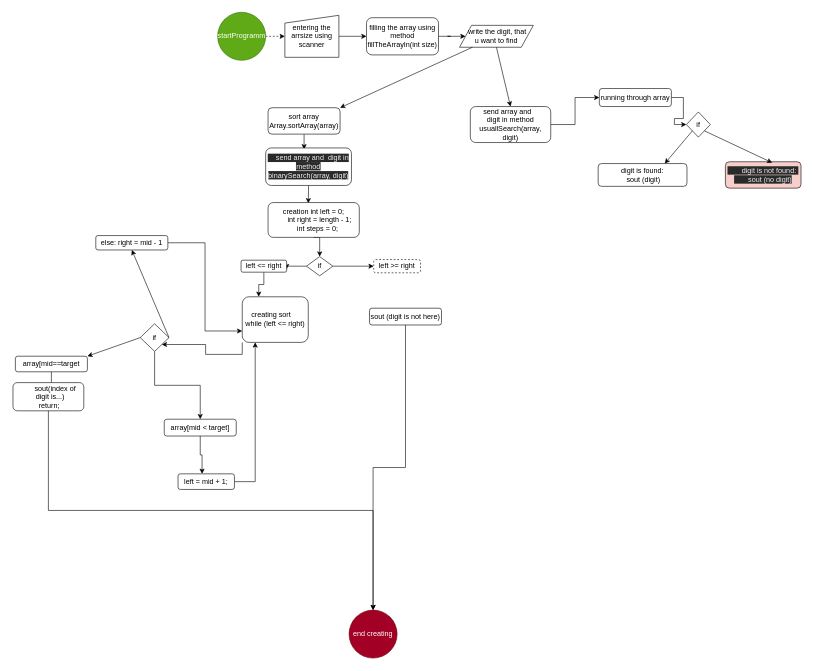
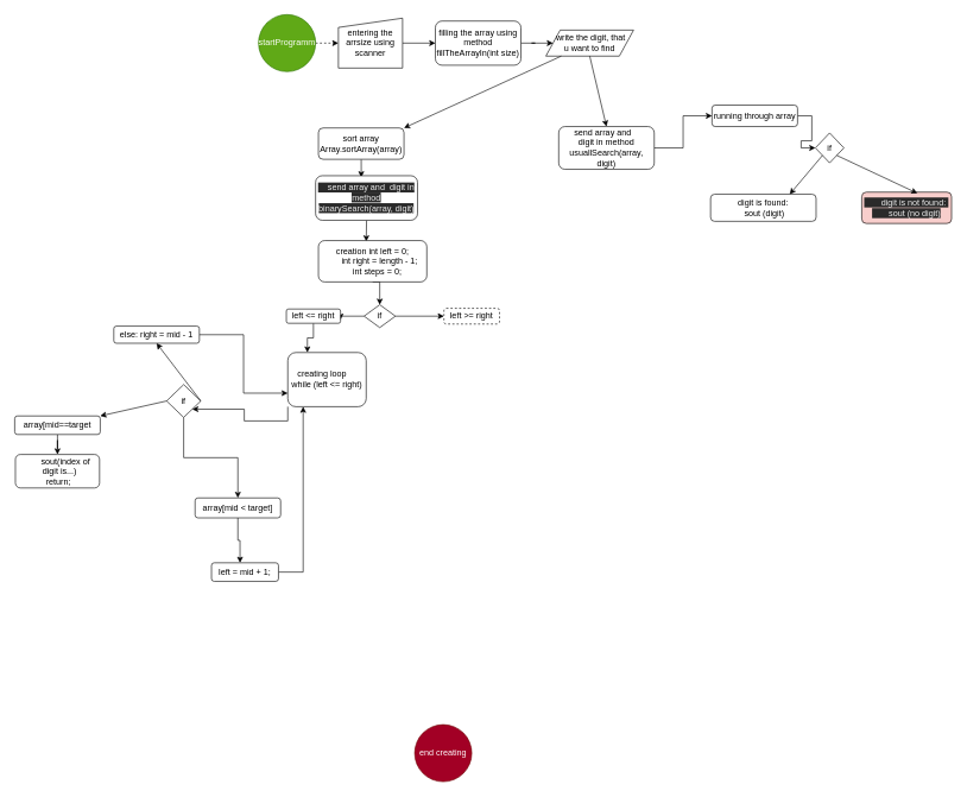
  <mxCell id="0" />
  <mxCell id="1" parent="0" />
  <mxCell id="2" style="edgeStyle=orthogonalEdgeStyle;rounded=0;orthogonalLoop=1;jettySize=auto;html=1;exitX=1;exitY=0.5;exitDx=0;exitDy=0;entryX=0;entryY=0.5;entryDx=0;entryDy=0;dashed=1;" parent="1" source="3" target="5" edge="1"><mxGeometry relative="1" as="geometry" /></mxCell>
  <mxCell id="3" value="startProgramm" style="ellipse;whiteSpace=wrap;html=1;aspect=fixed;fillColor=#60a917;fontColor=#ffffff;strokeColor=#2D7600;" parent="1" vertex="1"><mxGeometry x="362" y="20" width="80" height="80" as="geometry" /></mxCell>
  <mxCell id="4" style="edgeStyle=orthogonalEdgeStyle;rounded=0;orthogonalLoop=1;jettySize=auto;html=1;exitX=1;exitY=0.5;exitDx=0;exitDy=0;entryX=0;entryY=0.5;entryDx=0;entryDy=0;" parent="1" source="5" target="7" edge="1"><mxGeometry relative="1" as="geometry" /></mxCell>
  <mxCell id="5" value="entering the arrsize using scanner" style="shape=manualInput;whiteSpace=wrap;html=1;size=13;" parent="1" vertex="1"><mxGeometry x="474" y="25" width="90" height="70" as="geometry" /></mxCell>
  <mxCell id="6" style="edgeStyle=orthogonalEdgeStyle;rounded=0;orthogonalLoop=1;jettySize=auto;html=1;exitX=1;exitY=0.5;exitDx=0;exitDy=0;entryX=0;entryY=0.5;entryDx=0;entryDy=0;" edge="1" parent="1" source="7" target="9"><mxGeometry relative="1" as="geometry" /></mxCell>
  <mxCell id="7" value="filling the array using method fillTheArrayIn(int size)" style="rounded=1;whiteSpace=wrap;html=1;" parent="1" vertex="1"><mxGeometry x="610" y="29" width="120" height="62" as="geometry" /></mxCell>
  <mxCell id="8" value="end creating" style="ellipse;whiteSpace=wrap;html=1;aspect=fixed;fillColor=#a20025;fontColor=#ffffff;strokeColor=#6F0000;" parent="1" vertex="1"><mxGeometry x="581" y="1016" width="80" height="80" as="geometry" /></mxCell>
  <mxCell id="9" value="&amp;nbsp; &amp;nbsp; write the digit, that&amp;nbsp; &amp;nbsp; u want to find" style="shape=parallelogram;perimeter=parallelogramPerimeter;whiteSpace=wrap;html=1;fixedSize=1;" parent="1" vertex="1"><mxGeometry x="765" y="41.75" width="123" height="36.5" as="geometry" /></mxCell>
  <mxCell id="10" style="edgeStyle=orthogonalEdgeStyle;rounded=0;orthogonalLoop=1;jettySize=auto;html=1;exitX=1;exitY=0.5;exitDx=0;exitDy=0;entryX=0;entryY=0.5;entryDx=0;entryDy=0;" edge="1" parent="1" source="11" target="14"><mxGeometry relative="1" as="geometry" /></mxCell>
  <mxCell id="11" value="&amp;nbsp; &amp;nbsp; send array and&amp;nbsp; &amp;nbsp; &amp;nbsp; &amp;nbsp; digit in method usuallSearch(array, digit)" style="rounded=1;whiteSpace=wrap;html=1;" vertex="1" parent="1"><mxGeometry x="783" y="177" width="134" height="60" as="geometry" /></mxCell>
  <mxCell id="12" value="" style="endArrow=classic;html=1;rounded=0;exitX=0.5;exitY=1;exitDx=0;exitDy=0;entryX=0.5;entryY=0;entryDx=0;entryDy=0;" edge="1" parent="1" source="9" target="11"><mxGeometry width="50" height="50" relative="1" as="geometry"><mxPoint x="685" y="190" as="sourcePoint" /><mxPoint x="503" y="106" as="targetPoint" /></mxGeometry></mxCell>
  <mxCell id="13" style="edgeStyle=orthogonalEdgeStyle;rounded=0;orthogonalLoop=1;jettySize=auto;html=1;exitX=1;exitY=0.5;exitDx=0;exitDy=0;entryX=0;entryY=0.5;entryDx=0;entryDy=0;" edge="1" parent="1" source="14" target="15"><mxGeometry relative="1" as="geometry" /></mxCell>
  <mxCell id="14" value="running through array" style="rounded=1;whiteSpace=wrap;html=1;" vertex="1" parent="1"><mxGeometry x="998" y="147" width="120" height="30" as="geometry" /></mxCell>
  <mxCell id="15" value="if" style="rhombus;whiteSpace=wrap;html=1;" vertex="1" parent="1"><mxGeometry x="1143" y="186" width="40" height="42" as="geometry" /></mxCell>
  <mxCell id="16" value="&amp;nbsp; &amp;nbsp; &amp;nbsp; &amp;nbsp;digit is found:&amp;nbsp; &amp;nbsp; &amp;nbsp; &amp;nbsp; &amp;nbsp;sout (digit)" style="rounded=1;whiteSpace=wrap;html=1;" vertex="1" parent="1"><mxGeometry x="996" y="272" width="148" height="38" as="geometry" /></mxCell>
  <mxCell id="17" value="&#10;&lt;br style=&quot;color: rgb(240, 240, 240); font-family: Helvetica; font-size: 12px; font-style: normal; font-variant-ligatures: normal; font-variant-caps: normal; font-weight: 400; letter-spacing: normal; orphans: 2; text-align: center; text-indent: 0px; text-transform: none; widows: 2; word-spacing: 0px; -webkit-text-stroke-width: 0px; background-color: rgb(42, 42, 42); text-decoration-thickness: initial; text-decoration-style: initial; text-decoration-color: initial;&quot;&gt;&lt;span style=&quot;color: rgb(240, 240, 240); font-family: Helvetica; font-size: 12px; font-style: normal; font-variant-ligatures: normal; font-variant-caps: normal; font-weight: 400; letter-spacing: normal; orphans: 2; text-align: center; text-indent: 0px; text-transform: none; widows: 2; word-spacing: 0px; -webkit-text-stroke-width: 0px; text-decoration-thickness: initial; text-decoration-style: initial; text-decoration-color: initial; background-color: rgb(42, 42, 42); float: none; display: inline !important;&quot;&gt;&amp;nbsp; &amp;nbsp; &amp;nbsp; &amp;nbsp;digit is not found:&amp;nbsp; &amp;nbsp; &amp;nbsp; &amp;nbsp; &amp;nbsp;sout (no digit)&lt;/span&gt;&#10;&#10;" style="rounded=1;whiteSpace=wrap;html=1;fillColor=#f8cecc;" vertex="1" parent="1"><mxGeometry x="1208" y="269" width="126" height="44" as="geometry" /></mxCell>
  <mxCell id="18" value="" style="endArrow=classic;html=1;rounded=0;exitX=1;exitY=1;exitDx=0;exitDy=0;entryX=0.619;entryY=0.036;entryDx=0;entryDy=0;entryPerimeter=0;" edge="1" parent="1" source="15" target="17"><mxGeometry width="50" height="50" relative="1" as="geometry"><mxPoint x="1259" y="201" as="sourcePoint" /><mxPoint x="1309" y="151" as="targetPoint" /></mxGeometry></mxCell>
  <mxCell id="19" value="" style="endArrow=classic;html=1;rounded=0;entryX=0.75;entryY=0;entryDx=0;entryDy=0;exitX=0;exitY=1;exitDx=0;exitDy=0;" edge="1" parent="1" source="15" target="16"><mxGeometry width="50" height="50" relative="1" as="geometry"><mxPoint x="1040" y="252" as="sourcePoint" /><mxPoint x="1084" y="230" as="targetPoint" /></mxGeometry></mxCell>
  <mxCell id="20" style="edgeStyle=orthogonalEdgeStyle;rounded=0;orthogonalLoop=1;jettySize=auto;html=1;exitX=0.5;exitY=1;exitDx=0;exitDy=0;entryX=0.448;entryY=0.037;entryDx=0;entryDy=0;entryPerimeter=0;" edge="1" parent="1" source="21" target="24"><mxGeometry relative="1" as="geometry" /></mxCell>
  <mxCell id="21" value="sort array Array.sortArray(array)" style="rounded=1;whiteSpace=wrap;html=1;" vertex="1" parent="1"><mxGeometry x="446" y="179" width="120" height="44" as="geometry" /></mxCell>
  <mxCell id="22" value="" style="endArrow=classic;html=1;rounded=0;entryX=1;entryY=0;entryDx=0;entryDy=0;" edge="1" parent="1" source="9" target="21"><mxGeometry width="50" height="50" relative="1" as="geometry"><mxPoint x="651" y="243" as="sourcePoint" /><mxPoint x="701" y="193" as="targetPoint" /></mxGeometry></mxCell>
  <mxCell id="23" style="edgeStyle=orthogonalEdgeStyle;rounded=0;orthogonalLoop=1;jettySize=auto;html=1;exitX=0.5;exitY=1;exitDx=0;exitDy=0;entryX=0.441;entryY=0.021;entryDx=0;entryDy=0;entryPerimeter=0;" edge="1" parent="1" source="24" target="26"><mxGeometry relative="1" as="geometry" /></mxCell>
  <mxCell id="24" value="&#10;&lt;br style=&quot;color: rgb(240, 240, 240); font-family: Helvetica; font-size: 12px; font-style: normal; font-variant-ligatures: normal; font-variant-caps: normal; font-weight: 400; letter-spacing: normal; orphans: 2; text-align: center; text-indent: 0px; text-transform: none; widows: 2; word-spacing: 0px; -webkit-text-stroke-width: 0px; background-color: rgb(42, 42, 42); text-decoration-thickness: initial; text-decoration-style: initial; text-decoration-color: initial;&quot;&gt;&lt;span style=&quot;color: rgb(240, 240, 240); font-family: Helvetica; font-size: 12px; font-style: normal; font-variant-ligatures: normal; font-variant-caps: normal; font-weight: 400; letter-spacing: normal; orphans: 2; text-align: center; text-indent: 0px; text-transform: none; widows: 2; word-spacing: 0px; -webkit-text-stroke-width: 0px; text-decoration-thickness: initial; text-decoration-style: initial; text-decoration-color: initial; background-color: rgb(42, 42, 42); float: none; display: inline !important;&quot;&gt;&amp;nbsp; &amp;nbsp; send array and&amp;nbsp; digit in method binarySearch(array, digit)&lt;/span&gt;&#10;&#10;" style="rounded=1;whiteSpace=wrap;html=1;" vertex="1" parent="1"><mxGeometry x="442" y="246" width="143" height="62.5" as="geometry" /></mxCell>
  <mxCell id="25" style="edgeStyle=orthogonalEdgeStyle;rounded=0;orthogonalLoop=1;jettySize=auto;html=1;exitX=0.5;exitY=1;exitDx=0;exitDy=0;entryX=0.5;entryY=0;entryDx=0;entryDy=0;" edge="1" parent="1" source="26" target="45"><mxGeometry relative="1" as="geometry" /></mxCell>
  <mxCell id="26" value="&amp;nbsp; &amp;nbsp; &amp;nbsp; &amp;nbsp;creation int left = 0;&amp;nbsp; &amp;nbsp; &amp;nbsp; &amp;nbsp; &amp;nbsp; &amp;nbsp; &amp;nbsp; &amp;nbsp; &amp;nbsp;int right = length - 1;&amp;nbsp; &amp;nbsp; &amp;nbsp; &amp;nbsp; int steps = 0;" style="rounded=1;whiteSpace=wrap;html=1;" vertex="1" parent="1"><mxGeometry x="446" y="337" width="152" height="58" as="geometry" /></mxCell>
  <mxCell id="27" style="edgeStyle=orthogonalEdgeStyle;rounded=0;orthogonalLoop=1;jettySize=auto;html=1;exitX=0;exitY=1;exitDx=0;exitDy=0;entryX=1;entryY=1;entryDx=0;entryDy=0;" edge="1" parent="1" source="28" target="30"><mxGeometry relative="1" as="geometry" /></mxCell>
- <mxCell id="28" value="&amp;nbsp; &amp;nbsp;creating sort&amp;nbsp; &amp;nbsp; &amp;nbsp; &amp;nbsp; while (left &amp;lt;= right)" style="rounded=1;whiteSpace=wrap;html=1;" vertex="1" parent="1"><mxGeometry x="403" y="494" width="110" height="76" as="geometry" /></mxCell>
+ <mxCell id="28" value="&amp;nbsp; &amp;nbsp;creating loop&amp;nbsp; &amp;nbsp; &amp;nbsp; &amp;nbsp; while (left &amp;lt;= right)" style="rounded=1;whiteSpace=wrap;html=1;" vertex="1" parent="1"><mxGeometry x="403" y="494" width="110" height="76" as="geometry" /></mxCell>
  <mxCell id="29" style="edgeStyle=orthogonalEdgeStyle;rounded=0;orthogonalLoop=1;jettySize=auto;html=1;exitX=0.5;exitY=1;exitDx=0;exitDy=0;entryX=0.5;entryY=0;entryDx=0;entryDy=0;" edge="1" parent="1" source="30" target="37"><mxGeometry relative="1" as="geometry" /></mxCell>
  <mxCell id="30" value="if" style="rhombus;whiteSpace=wrap;html=1;" vertex="1" parent="1"><mxGeometry x="233" y="539" width="48" height="46" as="geometry" /></mxCell>
  <mxCell id="31" style="edgeStyle=orthogonalEdgeStyle;rounded=0;orthogonalLoop=1;jettySize=auto;html=1;exitX=0.5;exitY=1;exitDx=0;exitDy=0;" edge="1" parent="1" source="32" target="35"><mxGeometry relative="1" as="geometry" /></mxCell>
- <mxCell id="32" value="array[mid==target" style="rounded=1;whiteSpace=wrap;html=1;" vertex="1" parent="1"><mxGeometry x="25" y="593" width="120" height="26" as="geometry" /></mxCell>
+ <mxCell id="32" value="array[mid==target" style="rounded=1;whiteSpace=wrap;html=1;" vertex="1" parent="1"><mxGeometry x="20" y="583" width="120" height="26" as="geometry" /></mxCell>
  <mxCell id="33" value="" style="endArrow=classic;html=1;rounded=0;entryX=1;entryY=0;entryDx=0;entryDy=0;exitX=0;exitY=0.5;exitDx=0;exitDy=0;" edge="1" parent="1" source="30" target="32"><mxGeometry width="50" height="50" relative="1" as="geometry"><mxPoint x="335" y="548" as="sourcePoint" /><mxPoint x="385" y="498" as="targetPoint" /></mxGeometry></mxCell>
- <mxCell id="34" style="edgeStyle=orthogonalEdgeStyle;rounded=0;orthogonalLoop=1;jettySize=auto;html=1;exitX=0.5;exitY=1;exitDx=0;exitDy=0;entryX=0.5;entryY=0;entryDx=0;entryDy=0;" edge="1" parent="1" source="35" target="8"><mxGeometry relative="1" as="geometry" /></mxCell>
  <mxCell id="35" value="&amp;nbsp; &amp;nbsp; &amp;nbsp; &amp;nbsp; &amp;nbsp; sout(index of&amp;nbsp; &amp;nbsp; &amp;nbsp; &amp;nbsp; &amp;nbsp; &amp;nbsp; &amp;nbsp; &amp;nbsp;digit is...)&amp;nbsp; &amp;nbsp; &amp;nbsp; &amp;nbsp; &amp;nbsp; &amp;nbsp;return;" style="rounded=1;whiteSpace=wrap;html=1;" vertex="1" parent="1"><mxGeometry x="21" y="637" width="118" height="47" as="geometry" /></mxCell>
  <mxCell id="36" style="edgeStyle=orthogonalEdgeStyle;rounded=0;orthogonalLoop=1;jettySize=auto;html=1;exitX=0.5;exitY=1;exitDx=0;exitDy=0;entryX=0.426;entryY=0;entryDx=0;entryDy=0;entryPerimeter=0;" edge="1" parent="1" source="37" target="39"><mxGeometry relative="1" as="geometry" /></mxCell>
  <mxCell id="37" value="array[mid &amp;lt; target]" style="rounded=1;whiteSpace=wrap;html=1;" vertex="1" parent="1"><mxGeometry x="273" y="698" width="120" height="28" as="geometry" /></mxCell>
  <mxCell id="38" style="edgeStyle=orthogonalEdgeStyle;rounded=0;orthogonalLoop=1;jettySize=auto;html=1;exitX=1;exitY=0.5;exitDx=0;exitDy=0;entryX=0.196;entryY=1;entryDx=0;entryDy=0;entryPerimeter=0;" edge="1" parent="1" source="39" target="28"><mxGeometry relative="1" as="geometry" /></mxCell>
  <mxCell id="39" value="left = mid + 1;" style="rounded=1;whiteSpace=wrap;html=1;" vertex="1" parent="1"><mxGeometry x="296" y="789" width="94" height="26" as="geometry" /></mxCell>
  <mxCell id="40" style="edgeStyle=orthogonalEdgeStyle;rounded=0;orthogonalLoop=1;jettySize=auto;html=1;exitX=1;exitY=0.5;exitDx=0;exitDy=0;entryX=0;entryY=0.75;entryDx=0;entryDy=0;" edge="1" parent="1" source="41" target="28"><mxGeometry relative="1" as="geometry" /></mxCell>
- <mxCell id="41" value="else: right = mid - 1" style="rounded=1;whiteSpace=wrap;html=1;" vertex="1" parent="1"><mxGeometry x="159" y="392" width="120" height="24" as="geometry" /></mxCell>
+ <mxCell id="41" value="else: right = mid - 1" style="rounded=1;whiteSpace=wrap;html=1;" vertex="1" parent="1"><mxGeometry x="159" y="457" width="120" height="24" as="geometry" /></mxCell>
  <mxCell id="42" value="" style="endArrow=classic;html=1;rounded=0;exitX=1;exitY=0.5;exitDx=0;exitDy=0;entryX=0.5;entryY=1;entryDx=0;entryDy=0;" edge="1" parent="1" source="30" target="41"><mxGeometry width="50" height="50" relative="1" as="geometry"><mxPoint x="589" y="378" as="sourcePoint" /><mxPoint x="639" y="328" as="targetPoint" /></mxGeometry></mxCell>
  <mxCell id="43" style="edgeStyle=orthogonalEdgeStyle;rounded=0;orthogonalLoop=1;jettySize=auto;html=1;exitX=0;exitY=0.5;exitDx=0;exitDy=0;entryX=1;entryY=0.75;entryDx=0;entryDy=0;" edge="1" parent="1" source="45" target="47"><mxGeometry relative="1" as="geometry" /></mxCell>
  <mxCell id="44" style="edgeStyle=orthogonalEdgeStyle;rounded=0;orthogonalLoop=1;jettySize=auto;html=1;exitX=1;exitY=0.5;exitDx=0;exitDy=0;entryX=0;entryY=0.5;entryDx=0;entryDy=0;" edge="1" parent="1" source="45" target="48"><mxGeometry relative="1" as="geometry" /></mxCell>
  <mxCell id="45" value="if" style="rhombus;whiteSpace=wrap;html=1;" vertex="1" parent="1"><mxGeometry x="510" y="427" width="44" height="32" as="geometry" /></mxCell>
  <mxCell id="46" style="edgeStyle=orthogonalEdgeStyle;rounded=0;orthogonalLoop=1;jettySize=auto;html=1;exitX=0.5;exitY=1;exitDx=0;exitDy=0;entryX=0.25;entryY=0;entryDx=0;entryDy=0;" edge="1" parent="1" source="47" target="28"><mxGeometry relative="1" as="geometry" /></mxCell>
  <mxCell id="47" value="left &amp;lt;= right" style="rounded=1;whiteSpace=wrap;html=1;" vertex="1" parent="1"><mxGeometry x="401" y="433" width="76" height="20" as="geometry" /></mxCell>
  <mxCell id="48" value="left &amp;gt;= right" style="rounded=1;whiteSpace=wrap;html=1;dashed=1;" vertex="1" parent="1"><mxGeometry x="622" y="432" width="78" height="22" as="geometry" /></mxCell>
- <mxCell id="49" style="edgeStyle=orthogonalEdgeStyle;rounded=0;orthogonalLoop=1;jettySize=auto;html=1;exitX=0.5;exitY=1;exitDx=0;exitDy=0;entryX=0.5;entryY=0;entryDx=0;entryDy=0;" edge="1" parent="1" source="50" target="8"><mxGeometry relative="1" as="geometry" /></mxCell>
- <mxCell id="50" value="sout (digit is not here)" style="rounded=1;whiteSpace=wrap;html=1;" vertex="1" parent="1"><mxGeometry x="615" y="513" width="120" height="28" as="geometry" /></mxCell>
